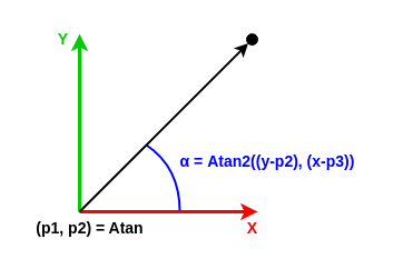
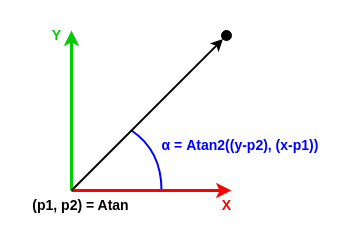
  <mxCell id="0" />
  <mxCell id="1" parent="0" />
  <mxCell id="2" value="" style="endArrow=none;html=1;rounded=0;curved=1;strokeColor=#0000FF;strokeWidth=2;" edge="1" parent="1"><mxGeometry width="50" height="50" relative="1" as="geometry"><mxPoint x="131" y="130" as="sourcePoint" /><mxPoint x="161" y="190" as="targetPoint" /><Array as="points"><mxPoint x="161" y="150" /></Array></mxGeometry></mxCell>
  <mxCell id="3" value="" style="endArrow=classic;html=1;rounded=0;strokeWidth=3;strokeColor=#FF0000;" edge="1" parent="1"><mxGeometry width="50" height="50" relative="1" as="geometry"><mxPoint x="71" y="190" as="sourcePoint" /><mxPoint x="231" y="190" as="targetPoint" /></mxGeometry></mxCell>
  <mxCell id="4" value="" style="endArrow=classic;html=1;rounded=0;strokeWidth=3;strokeColor=#00CC00;" edge="1" parent="1"><mxGeometry width="50" height="50" relative="1" as="geometry"><mxPoint x="71" y="190" as="sourcePoint" /><mxPoint x="71" y="30" as="targetPoint" /></mxGeometry></mxCell>
  <mxCell id="5" value="Y" style="text;html=1;align=center;verticalAlign=middle;resizable=0;points=[];autosize=1;strokeColor=none;fillColor=none;fontStyle=1;fontSize=14;fontColor=#00CC00;" vertex="1" parent="1"><mxGeometry x="41" y="20" width="30" height="30" as="geometry" /></mxCell>
  <mxCell id="6" value="X" style="text;html=1;align=center;verticalAlign=middle;resizable=0;points=[];autosize=1;strokeColor=none;fillColor=none;fontStyle=1;fontSize=14;fontColor=#ff0000;" vertex="1" parent="1"><mxGeometry x="211" y="190" width="30" height="30" as="geometry" /></mxCell>
  <mxCell id="7" value="" style="endArrow=classic;html=1;rounded=0;entryX=0;entryY=1;entryDx=0;entryDy=0;strokeWidth=2;" edge="1" parent="1" target="8"><mxGeometry width="50" height="50" relative="1" as="geometry"><mxPoint x="71" y="190" as="sourcePoint" /><mxPoint x="211" y="40" as="targetPoint" /></mxGeometry></mxCell>
  <mxCell id="8" value="" style="ellipse;whiteSpace=wrap;html=1;aspect=fixed;fillColor=#000000;" vertex="1" parent="1"><mxGeometry x="221" y="30" width="10" height="10" as="geometry" /></mxCell>
  <mxCell id="9" value="(p1, p2) = Atan" style="text;html=1;align=center;verticalAlign=middle;resizable=0;points=[];autosize=1;strokeColor=none;fillColor=none;fontStyle=1;fontSize=14;" vertex="1" parent="1"><mxGeometry x="20" y="190" width="120" height="30" as="geometry" /></mxCell>
- <mxCell id="10" value="α&amp;nbsp;= Atan2((y-p2), (x-p3))" style="text;html=1;align=center;verticalAlign=middle;whiteSpace=wrap;rounded=0;fontSize=14;fontStyle=1;fontColor=#0000FF;" vertex="1" parent="1"><mxGeometry x="140" y="130" width="200" height="30" as="geometry" /></mxCell>
+ <mxCell id="10" value="α&amp;nbsp;= Atan2((y-p2), (x-p1))" style="text;html=1;align=center;verticalAlign=middle;whiteSpace=wrap;rounded=0;fontSize=14;fontStyle=1;fontColor=#0000FF;" vertex="1" parent="1"><mxGeometry x="140" y="130" width="200" height="30" as="geometry" /></mxCell>
